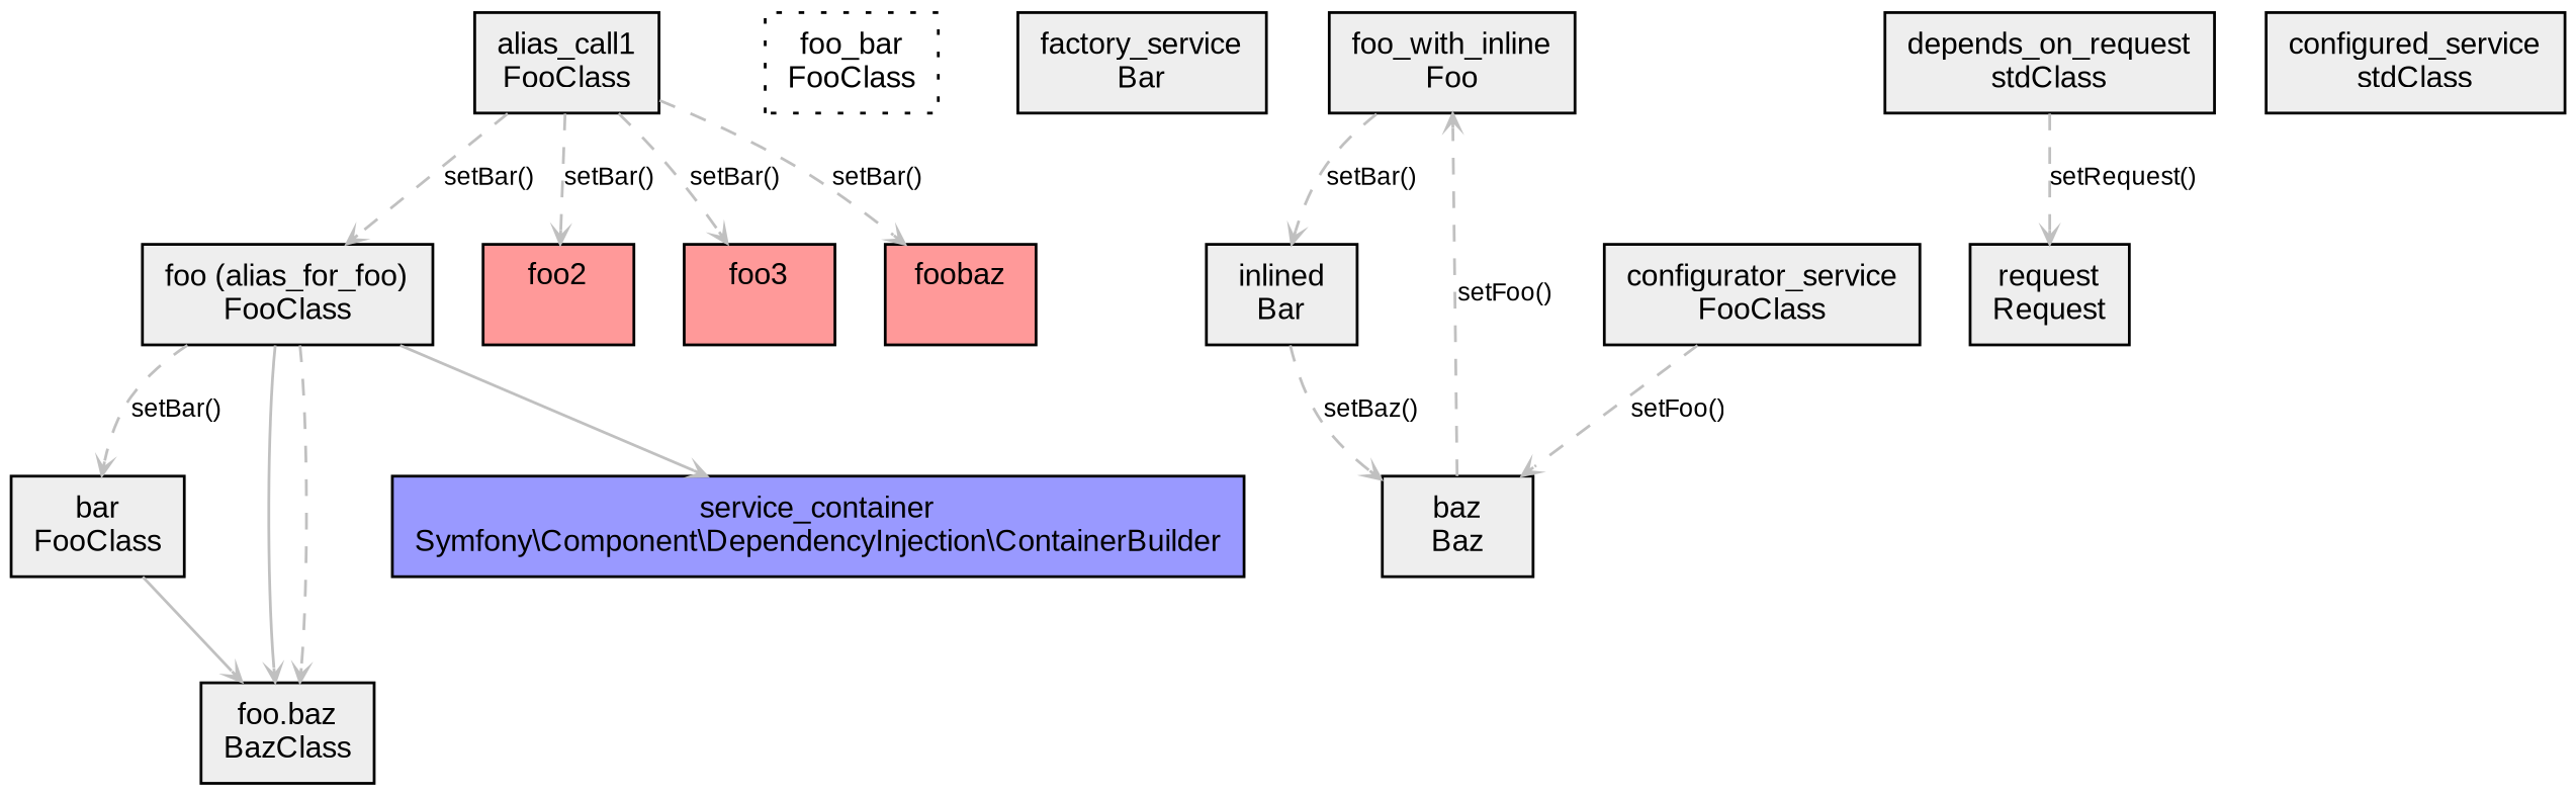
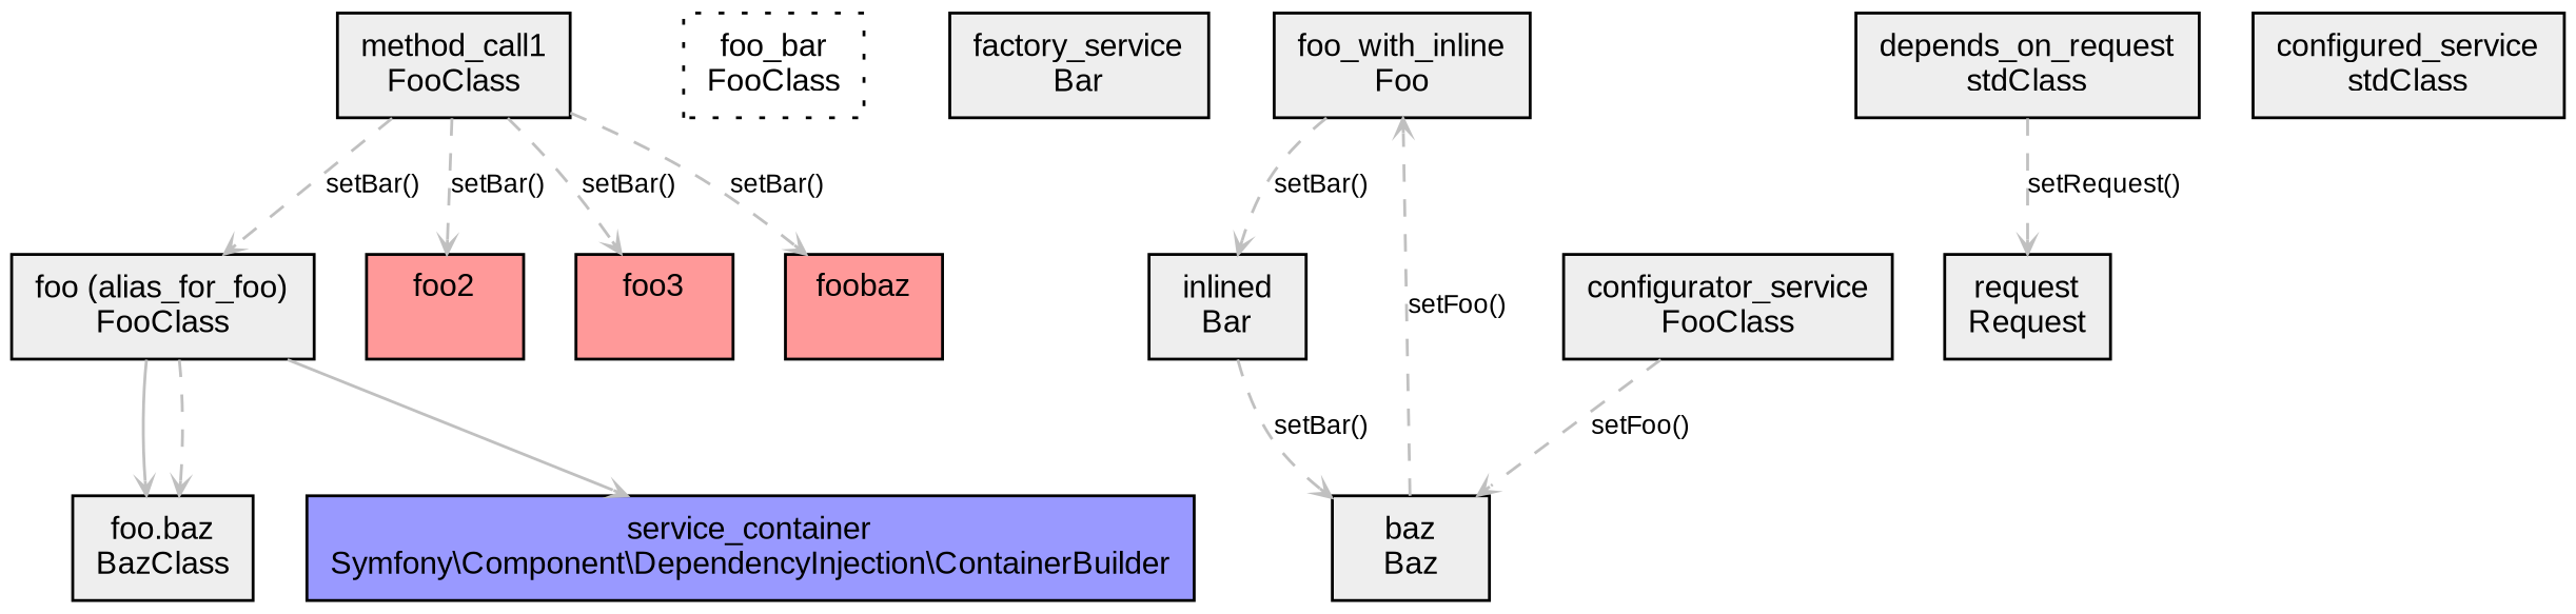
  digraph {
    node [fillcolor="#eeeeee" fontname=Arial fontsize=11 shape=record style=filled]
    edge [arrowhead=open arrowsize=0.5 color=grey fontname=Arial fontsize=9 style=dashed]
    n1 [label="foo (alias_for_foo)\nFooClass\n"]
-   n2 [label="bar\nFooClass\n"]
    n3 [label="foo.baz\nBazClass\n"]
    n4 [fillcolor="#9999ff" label="service_container\nSymfony\\Component\\DependencyInjection\\ContainerBuilder\n"]
    n5 [label="foo_bar\nFooClass\n" style=dotted]
-   n6 [label="alias_call1\nFooClass\n"]
+   n6 [label="method_call1\nFooClass\n"]
    n7 [fillcolor="#ff9999" label="foo2\n\n"]
    n8 [fillcolor="#ff9999" label="foo3\n\n"]
    n9 [fillcolor="#ff9999" label="foobaz\n\n"]
    n10 [label="factory_service\nBar\n"]
    n11 [label="foo_with_inline\nFoo\n"]
    n12 [label="inlined\nBar\n"]
    n13 [label="baz\nBaz\n"]
    n14 [label="request\nRequest\n"]
    n15 [label="depends_on_request\nstdClass\n"]
    n16 [label="configurator_service\nFooClass\n"]
    n17 [label="configured_service\nstdClass\n"]
-   n1 -> n2 [label="setBar()"]
    n1 -> n3 [style=filled]
    n1 -> n3
    n1 -> n4 [style=filled]
-   n2 -> n3 [style=filled]
    n6 -> n1 [label="setBar()"]
    n6 -> n7 [label="setBar()"]
    n6 -> n8 [label="setBar()"]
    n6 -> n9 [label="setBar()"]
    n11 -> n12 [label="setBar()"]
-   n12 -> n13 [label="setBaz()"]
+   n12 -> n13 [label="setBar()"]
    n13 -> n11 [label="setFoo()"]
    n15 -> n14 [label="setRequest()"]
    n16 -> n13 [label="setFoo()"]
  }
